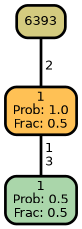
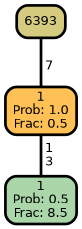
  graph {
    ranksep="0 equally"
    splines=straight
    node [color=black fontcolor=black fontname=helvetica penwidth=3 shape=box style="filled, rounded"]
    edge [color=black fontname=helvetica penwidth=3]
    n1 [fillcolor="#ffc155" label="1\nProb: 1.0\nFrac: 0.5"]
-   n2 [fillcolor="#aad6aa" label="1\nProb: 0.5\nFrac: 0.5"]
+   n2 [fillcolor="#aad6aa" label="1\nProb: 0.5\nFrac: 8.5"]
    n3 [fillcolor="#d4cb7f" label=6393]
    subgraph sub_1 {
      rank=same
    }
    n1 -- n2 [label=" 1\n 3"]
-   n3 -- n1 [label=" 2"]
+   n3 -- n1 [label=" 7"]
  }
